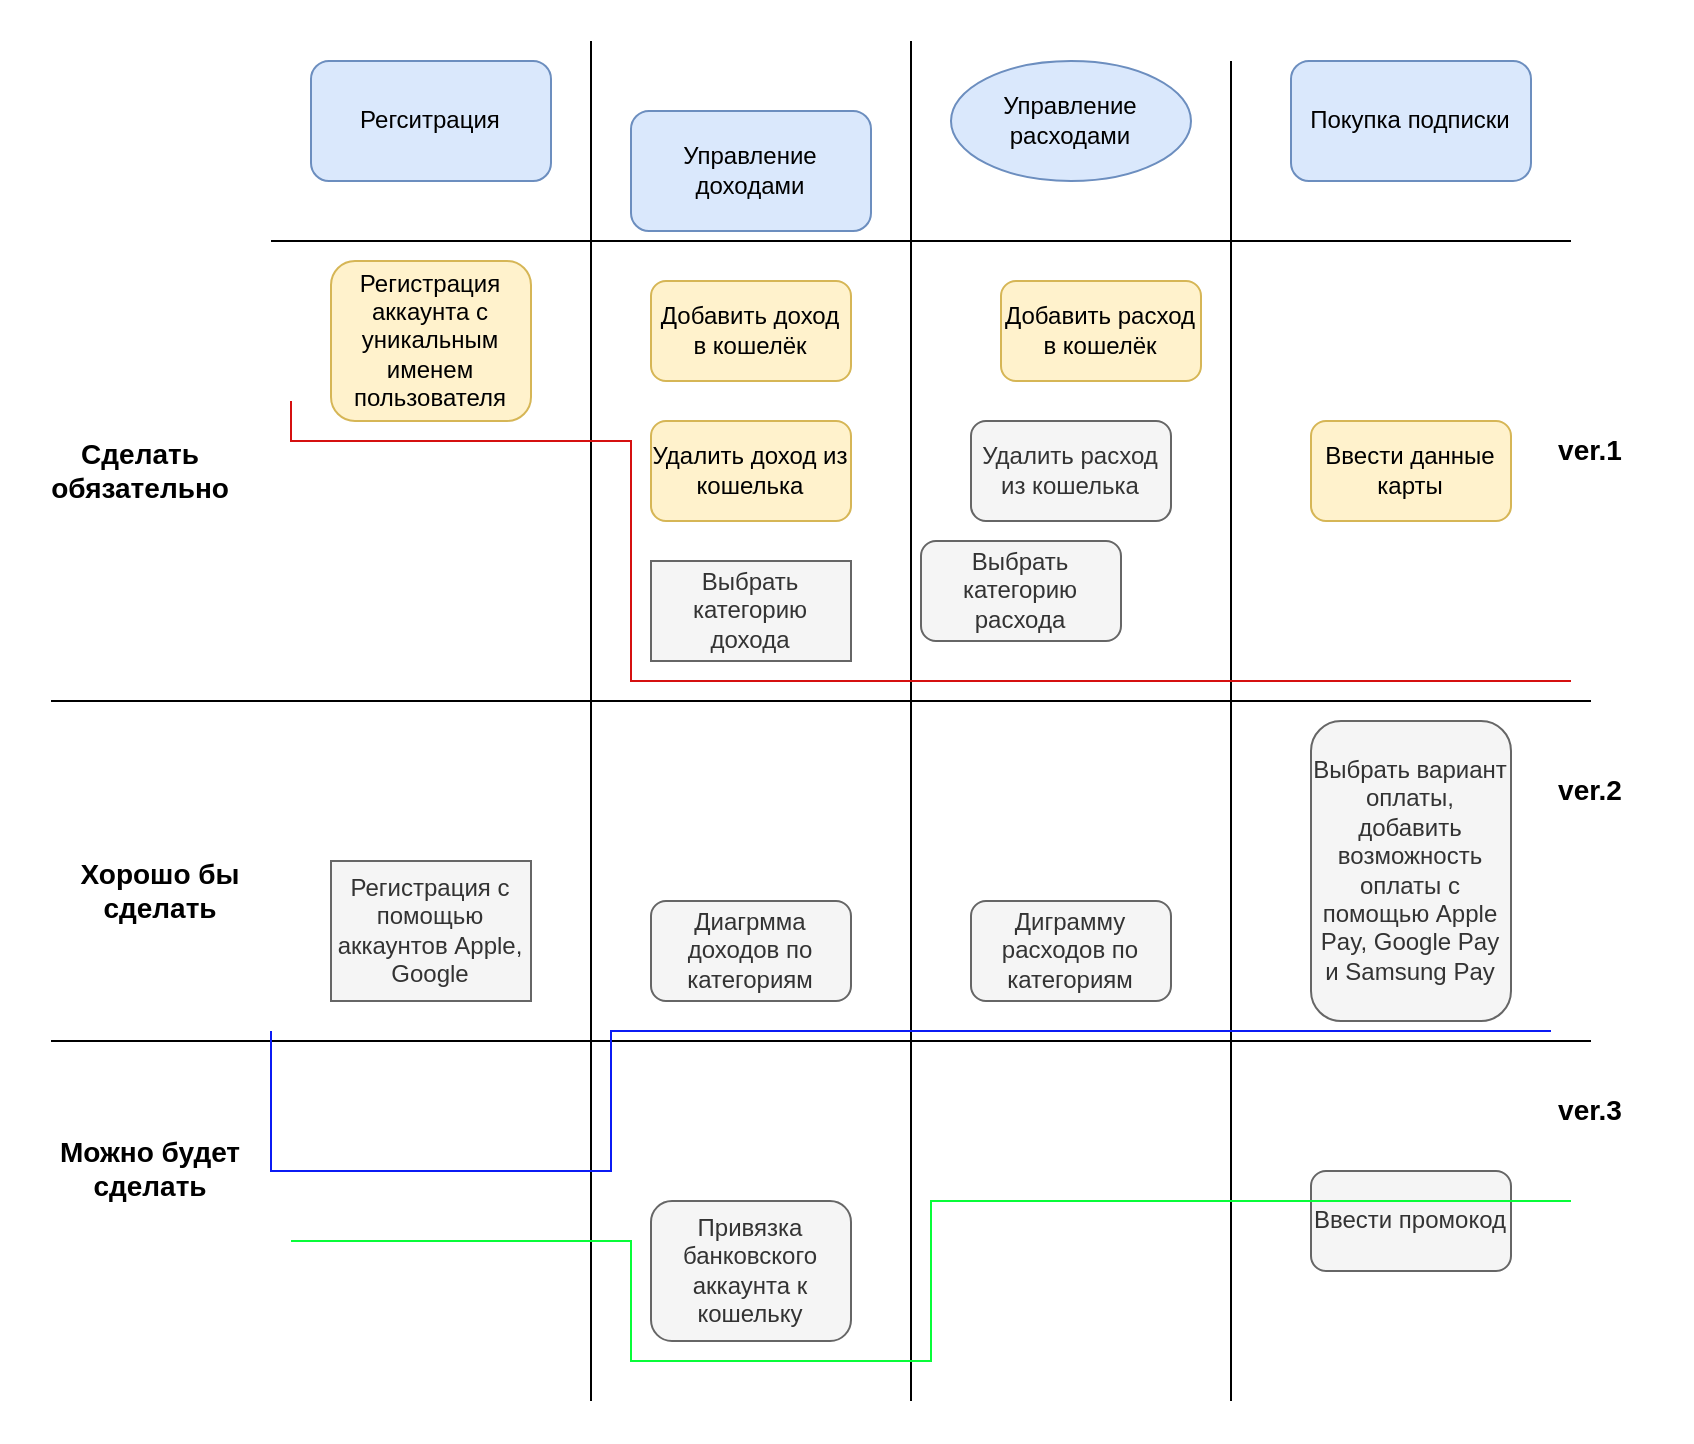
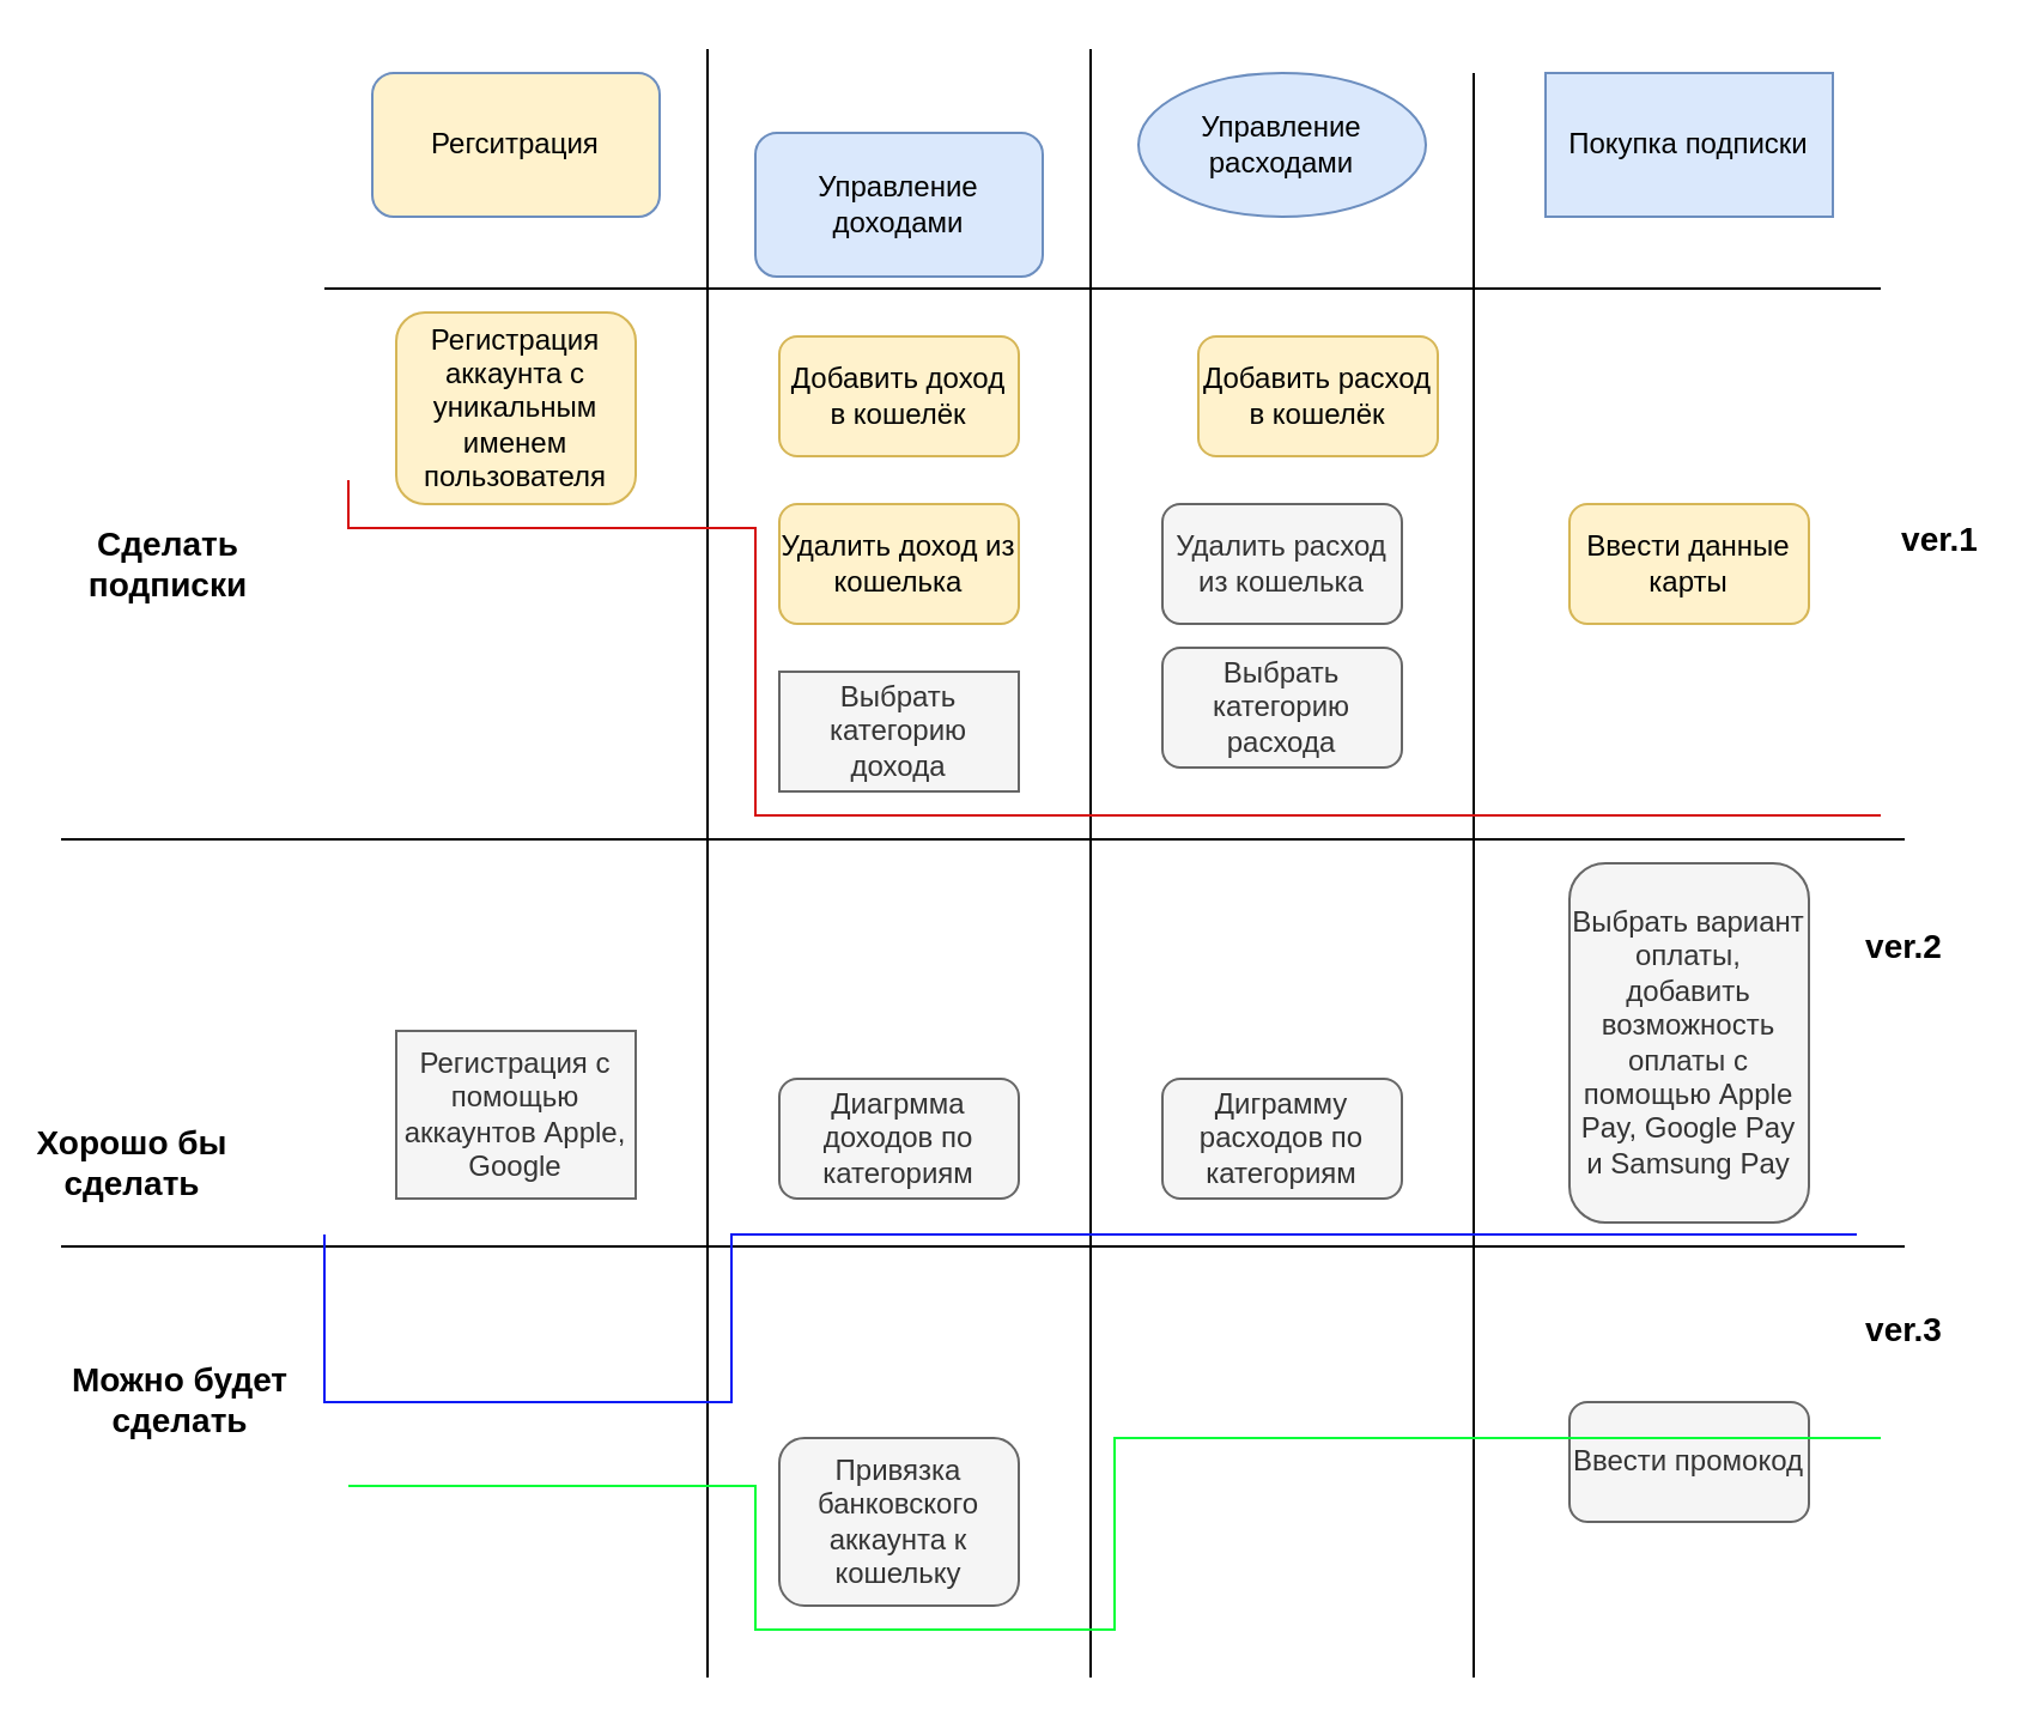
  <mxCell id="0" />
  <mxCell id="1" parent="0" />
- <mxCell id="2" value="Регситрация" style="rounded=1;whiteSpace=wrap;html=1;fillColor=#dae8fc;strokeColor=#6c8ebf;" parent="1" vertex="1"><mxGeometry x="155" y="30" width="120" height="60" as="geometry" /></mxCell>
+ <mxCell id="2" value="Регситрация" style="rounded=1;whiteSpace=wrap;html=1;fillColor=#fff2cc;strokeColor=#6c8ebf;" parent="1" vertex="1"><mxGeometry x="155" y="30" width="120" height="60" as="geometry" /></mxCell>
  <mxCell id="3" value="Управление доходами" style="rounded=1;whiteSpace=wrap;html=1;fillColor=#dae8fc;strokeColor=#6c8ebf;" parent="1" vertex="1"><mxGeometry x="315" y="55" width="120" height="60" as="geometry" /></mxCell>
  <mxCell id="4" value="" style="endArrow=none;html=1;rounded=0;" parent="1" edge="1"><mxGeometry width="50" height="50" relative="1" as="geometry"><mxPoint x="295" y="700" as="sourcePoint" /><mxPoint x="295" y="20" as="targetPoint" /></mxGeometry></mxCell>
  <mxCell id="5" value="" style="endArrow=none;html=1;rounded=0;" parent="1" edge="1"><mxGeometry width="50" height="50" relative="1" as="geometry"><mxPoint x="135" y="120" as="sourcePoint" /><mxPoint x="785" y="120" as="targetPoint" /></mxGeometry></mxCell>
  <mxCell id="6" value="Регистрация аккаунта c уникальным именем пользователя" style="rounded=1;whiteSpace=wrap;html=1;fillColor=#fff2cc;strokeColor=#d6b656;" parent="1" vertex="1"><mxGeometry x="165" y="130" width="100" height="80" as="geometry" /></mxCell>
  <mxCell id="7" value="Регистрация с помощью аккаунтов Apple, Google" style="whiteSpace=wrap;html=1;fillColor=#f5f5f5;fontColor=#333333;strokeColor=#666666;rounded=0;" parent="1" vertex="1"><mxGeometry x="165" y="430" width="100" height="70" as="geometry" /></mxCell>
  <mxCell id="8" value="Добавить доход в кошелёк" style="rounded=1;whiteSpace=wrap;html=1;fillColor=#fff2cc;strokeColor=#d6b656;" parent="1" vertex="1"><mxGeometry x="325" y="140" width="100" height="50" as="geometry" /></mxCell>
  <mxCell id="9" value="Удалить доход из кошелька" style="rounded=1;whiteSpace=wrap;html=1;fillColor=#fff2cc;strokeColor=#d6b656;" parent="1" vertex="1"><mxGeometry x="325" y="210" width="100" height="50" as="geometry" /></mxCell>
  <mxCell id="10" value="Привязка банковского аккаунта к кошельку" style="rounded=1;whiteSpace=wrap;html=1;fillColor=#f5f5f5;strokeColor=#666666;fontColor=#333333;" parent="1" vertex="1"><mxGeometry x="325" y="600" width="100" height="70" as="geometry" /></mxCell>
  <mxCell id="11" value="Диагрмма доходов по категориям" style="rounded=1;whiteSpace=wrap;html=1;fillColor=#f5f5f5;strokeColor=#666666;fontColor=#333333;" parent="1" vertex="1"><mxGeometry x="325" y="450" width="100" height="50" as="geometry" /></mxCell>
  <mxCell id="12" value="" style="endArrow=none;html=1;rounded=0;" parent="1" edge="1"><mxGeometry width="50" height="50" relative="1" as="geometry"><mxPoint x="455" y="700" as="sourcePoint" /><mxPoint x="455" y="20" as="targetPoint" /></mxGeometry></mxCell>
  <mxCell id="13" value="Управление расходами" style="ellipse;whiteSpace=wrap;html=1;fillColor=#dae8fc;strokeColor=#6c8ebf;" parent="1" vertex="1"><mxGeometry x="475" y="30" width="120" height="60" as="geometry" /></mxCell>
  <mxCell id="14" value="Добавить расход в кошелёк" style="rounded=1;whiteSpace=wrap;html=1;fillColor=#fff2cc;strokeColor=#d6b656;" parent="1" vertex="1"><mxGeometry x="500" y="140" width="100" height="50" as="geometry" /></mxCell>
  <mxCell id="15" value="Удалить расход из кошелька" style="rounded=1;whiteSpace=wrap;html=1;fillColor=#f5f5f5;strokeColor=#666666;fontColor=#333333;" parent="1" vertex="1"><mxGeometry x="485" y="210" width="100" height="50" as="geometry" /></mxCell>
  <mxCell id="16" value="Диграмму расходов по категориям" style="rounded=1;whiteSpace=wrap;html=1;fillColor=#f5f5f5;strokeColor=#666666;fontColor=#333333;" parent="1" vertex="1"><mxGeometry x="485" y="450" width="100" height="50" as="geometry" /></mxCell>
  <mxCell id="17" value="" style="endArrow=none;html=1;rounded=0;" parent="1" edge="1"><mxGeometry width="50" height="50" relative="1" as="geometry"><mxPoint x="615" y="700" as="sourcePoint" /><mxPoint x="615" y="30" as="targetPoint" /></mxGeometry></mxCell>
- <mxCell id="18" value="Покупка подписки" style="rounded=1;whiteSpace=wrap;html=1;fillColor=#dae8fc;strokeColor=#6c8ebf;" parent="1" vertex="1"><mxGeometry x="645" y="30" width="120" height="60" as="geometry" /></mxCell>
+ <mxCell id="18" value="Покупка подписки" style="whiteSpace=wrap;html=1;fillColor=#dae8fc;strokeColor=#6c8ebf;rounded=0;" parent="1" vertex="1"><mxGeometry x="645" y="30" width="120" height="60" as="geometry" /></mxCell>
  <mxCell id="19" value="Ввести данные карты" style="rounded=1;whiteSpace=wrap;html=1;fillColor=#fff2cc;strokeColor=#d6b656;" parent="1" vertex="1"><mxGeometry x="655" y="210" width="100" height="50" as="geometry" /></mxCell>
  <mxCell id="20" value="Выбрать вариант оплаты, добавить возможность оплаты с помощью Apple Pay, Google Pay и Samsung Pay" style="rounded=1;whiteSpace=wrap;html=1;fillColor=#f5f5f5;strokeColor=#666666;fontColor=#333333;" parent="1" vertex="1"><mxGeometry x="655" y="360" width="100" height="150" as="geometry" /></mxCell>
  <mxCell id="21" value="Ввести промокод" style="rounded=1;whiteSpace=wrap;html=1;fillColor=#f5f5f5;strokeColor=#666666;fontColor=#333333;" parent="1" vertex="1"><mxGeometry x="655" y="585" width="100" height="50" as="geometry" /></mxCell>
- <mxCell id="22" value="&lt;font style=&quot;font-size: 14px;&quot;&gt;&lt;b&gt;Сделать обязательно&lt;/b&gt;&lt;/font&gt;" style="text;html=1;strokeColor=none;fillColor=none;align=center;verticalAlign=middle;whiteSpace=wrap;rounded=0;" parent="1" vertex="1"><mxGeometry x="25" y="220" width="90" height="30" as="geometry" /></mxCell>
- <mxCell id="23" value="&lt;font style=&quot;font-size: 14px;&quot;&gt;&lt;b&gt;Хорошо бы сделать&lt;/b&gt;&lt;/font&gt;" style="text;html=1;strokeColor=none;fillColor=none;align=center;verticalAlign=middle;whiteSpace=wrap;rounded=0;" parent="1" vertex="1"><mxGeometry x="30" y="430" width="100" height="30" as="geometry" /></mxCell>
+ <mxCell id="22" value="&lt;font style=&quot;font-size: 14px;&quot;&gt;&lt;b&gt;Сделать подписки&lt;/b&gt;&lt;/font&gt;" style="text;html=1;strokeColor=none;fillColor=none;align=center;verticalAlign=middle;whiteSpace=wrap;rounded=0;" parent="1" vertex="1"><mxGeometry x="25" y="220" width="90" height="30" as="geometry" /></mxCell>
+ <mxCell id="23" value="&lt;font style=&quot;font-size: 14px;&quot;&gt;&lt;b&gt;Хорошо бы сделать&lt;/b&gt;&lt;/font&gt;" style="text;html=1;strokeColor=none;fillColor=none;align=center;verticalAlign=middle;whiteSpace=wrap;rounded=0;" parent="1" vertex="1"><mxGeometry x="5" y="470" width="100" height="30" as="geometry" /></mxCell>
  <mxCell id="24" value="&lt;font style=&quot;font-size: 14px;&quot;&gt;&lt;b&gt;Можно будет сделать&lt;/b&gt;&lt;/font&gt;" style="text;html=1;strokeColor=none;fillColor=none;align=center;verticalAlign=middle;whiteSpace=wrap;rounded=0;" parent="1" vertex="1"><mxGeometry x="20" y="559" width="110" height="50" as="geometry" /></mxCell>
  <mxCell id="25" value="" style="endArrow=none;html=1;rounded=0;" parent="1" edge="1"><mxGeometry width="50" height="50" relative="1" as="geometry"><mxPoint x="25" y="350" as="sourcePoint" /><mxPoint x="795" y="350" as="targetPoint" /></mxGeometry></mxCell>
  <mxCell id="26" value="" style="endArrow=none;html=1;rounded=0;" parent="1" edge="1"><mxGeometry width="50" height="50" relative="1" as="geometry"><mxPoint x="25" y="520" as="sourcePoint" /><mxPoint x="795" y="520" as="targetPoint" /></mxGeometry></mxCell>
  <mxCell id="27" value="" style="endArrow=none;html=1;rounded=0;edgeStyle=orthogonalEdgeStyle;strokeColor=#d51010;" parent="1" edge="1"><mxGeometry width="50" height="50" relative="1" as="geometry"><mxPoint x="145" y="200" as="sourcePoint" /><mxPoint x="785" y="340" as="targetPoint" /><Array as="points"><mxPoint x="145" y="220" /><mxPoint x="315" y="220" /><mxPoint x="315" y="340" /></Array></mxGeometry></mxCell>
  <mxCell id="28" value="" style="endArrow=none;html=1;rounded=0;edgeStyle=orthogonalEdgeStyle;strokeColor=#0b1bf4;" parent="1" edge="1"><mxGeometry width="50" height="50" relative="1" as="geometry"><mxPoint x="135" y="515" as="sourcePoint" /><mxPoint x="775" y="515" as="targetPoint" /><Array as="points"><mxPoint x="135" y="585" /><mxPoint x="305" y="585" /><mxPoint x="305" y="515" /><mxPoint x="745" y="515" /></Array></mxGeometry></mxCell>
  <mxCell id="29" value="" style="endArrow=none;html=1;rounded=0;strokeColor=#08fd39;" parent="1" edge="1"><mxGeometry width="50" height="50" relative="1" as="geometry"><mxPoint x="145" y="620" as="sourcePoint" /><mxPoint x="785" y="600" as="targetPoint" /><Array as="points"><mxPoint x="315" y="620" /><mxPoint x="315" y="680" /><mxPoint x="465" y="680" /><mxPoint x="465" y="600" /></Array></mxGeometry></mxCell>
- <mxCell id="30" value="&lt;font style=&quot;font-size: 14px;&quot;&gt;&lt;b&gt;ver.1&lt;/b&gt;&lt;/font&gt;" style="text;html=1;strokeColor=none;fillColor=none;align=center;verticalAlign=middle;whiteSpace=wrap;rounded=0;" parent="1" vertex="1"><mxGeometry x="765" y="210" width="60" height="30" as="geometry" /></mxCell>
+ <mxCell id="30" value="&lt;font style=&quot;font-size: 14px;&quot;&gt;&lt;b&gt;ver.1&lt;/b&gt;&lt;/font&gt;" style="text;html=1;strokeColor=none;fillColor=none;align=center;verticalAlign=middle;whiteSpace=wrap;rounded=0;" parent="1" vertex="1"><mxGeometry x="780" y="210" width="60" height="30" as="geometry" /></mxCell>
  <mxCell id="31" value="&lt;font style=&quot;font-size: 14px;&quot;&gt;&lt;b&gt;ver.2&lt;/b&gt;&lt;/font&gt;" style="text;html=1;strokeColor=none;fillColor=none;align=center;verticalAlign=middle;whiteSpace=wrap;rounded=0;" parent="1" vertex="1"><mxGeometry x="765" y="380" width="60" height="30" as="geometry" /></mxCell>
  <mxCell id="32" value="&lt;font style=&quot;font-size: 14px;&quot;&gt;&lt;b&gt;ver.3&lt;br&gt;&lt;/b&gt;&lt;/font&gt;" style="text;html=1;strokeColor=none;fillColor=none;align=center;verticalAlign=middle;whiteSpace=wrap;rounded=0;" parent="1" vertex="1"><mxGeometry x="765" y="540" width="60" height="30" as="geometry" /></mxCell>
- <mxCell id="33" value="Выбрать категорию расхода" style="rounded=1;whiteSpace=wrap;html=1;fillColor=#f5f5f5;strokeColor=#666666;fontColor=#333333;" vertex="1" parent="1"><mxGeometry x="460" y="270" width="100" height="50" as="geometry" /></mxCell>
+ <mxCell id="33" value="Выбрать категорию расхода" style="rounded=1;whiteSpace=wrap;html=1;fillColor=#f5f5f5;strokeColor=#666666;fontColor=#333333;" vertex="1" parent="1"><mxGeometry x="485" y="270" width="100" height="50" as="geometry" /></mxCell>
  <mxCell id="34" value="Выбрать категорию дохода" style="whiteSpace=wrap;html=1;fillColor=#f5f5f5;strokeColor=#666666;fontColor=#333333;rounded=0;" vertex="1" parent="1"><mxGeometry x="325" y="280" width="100" height="50" as="geometry" /></mxCell>
